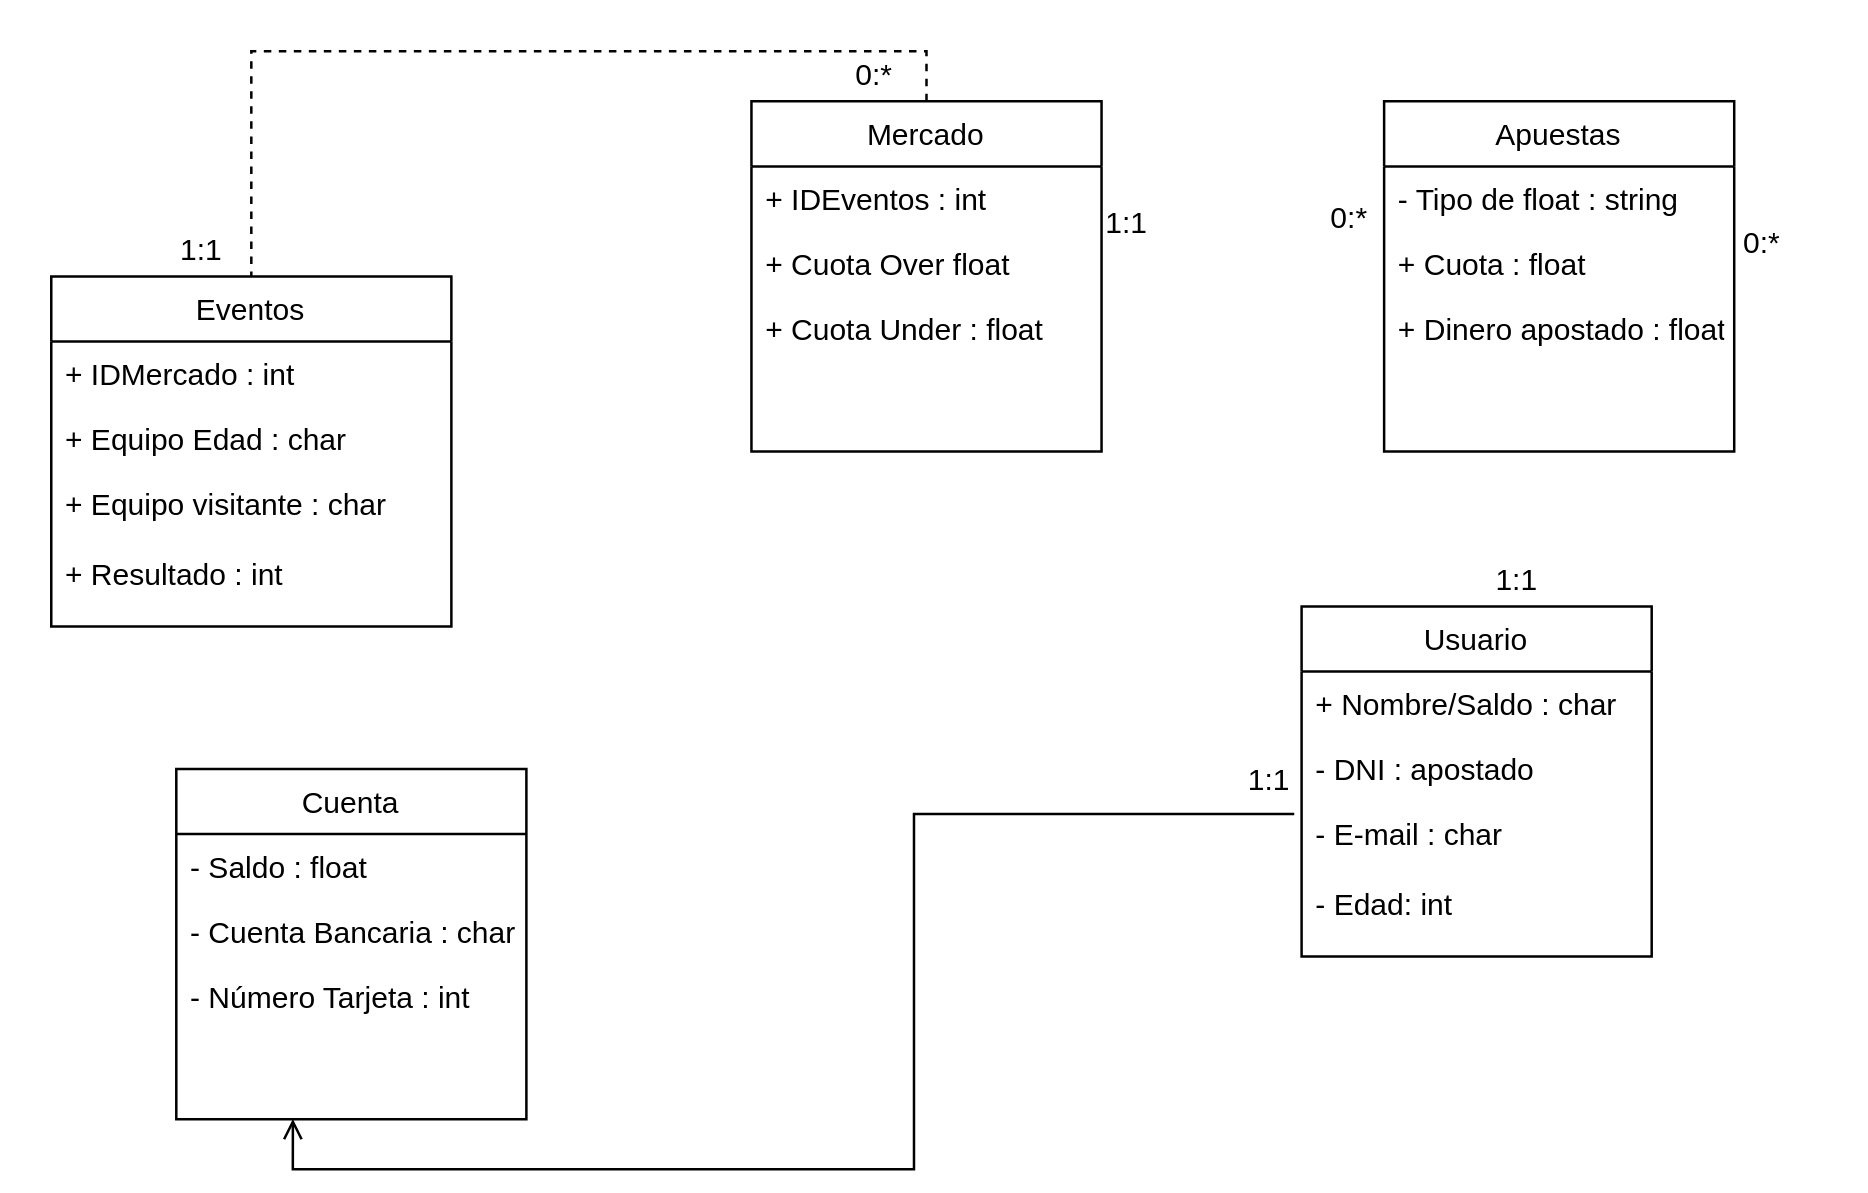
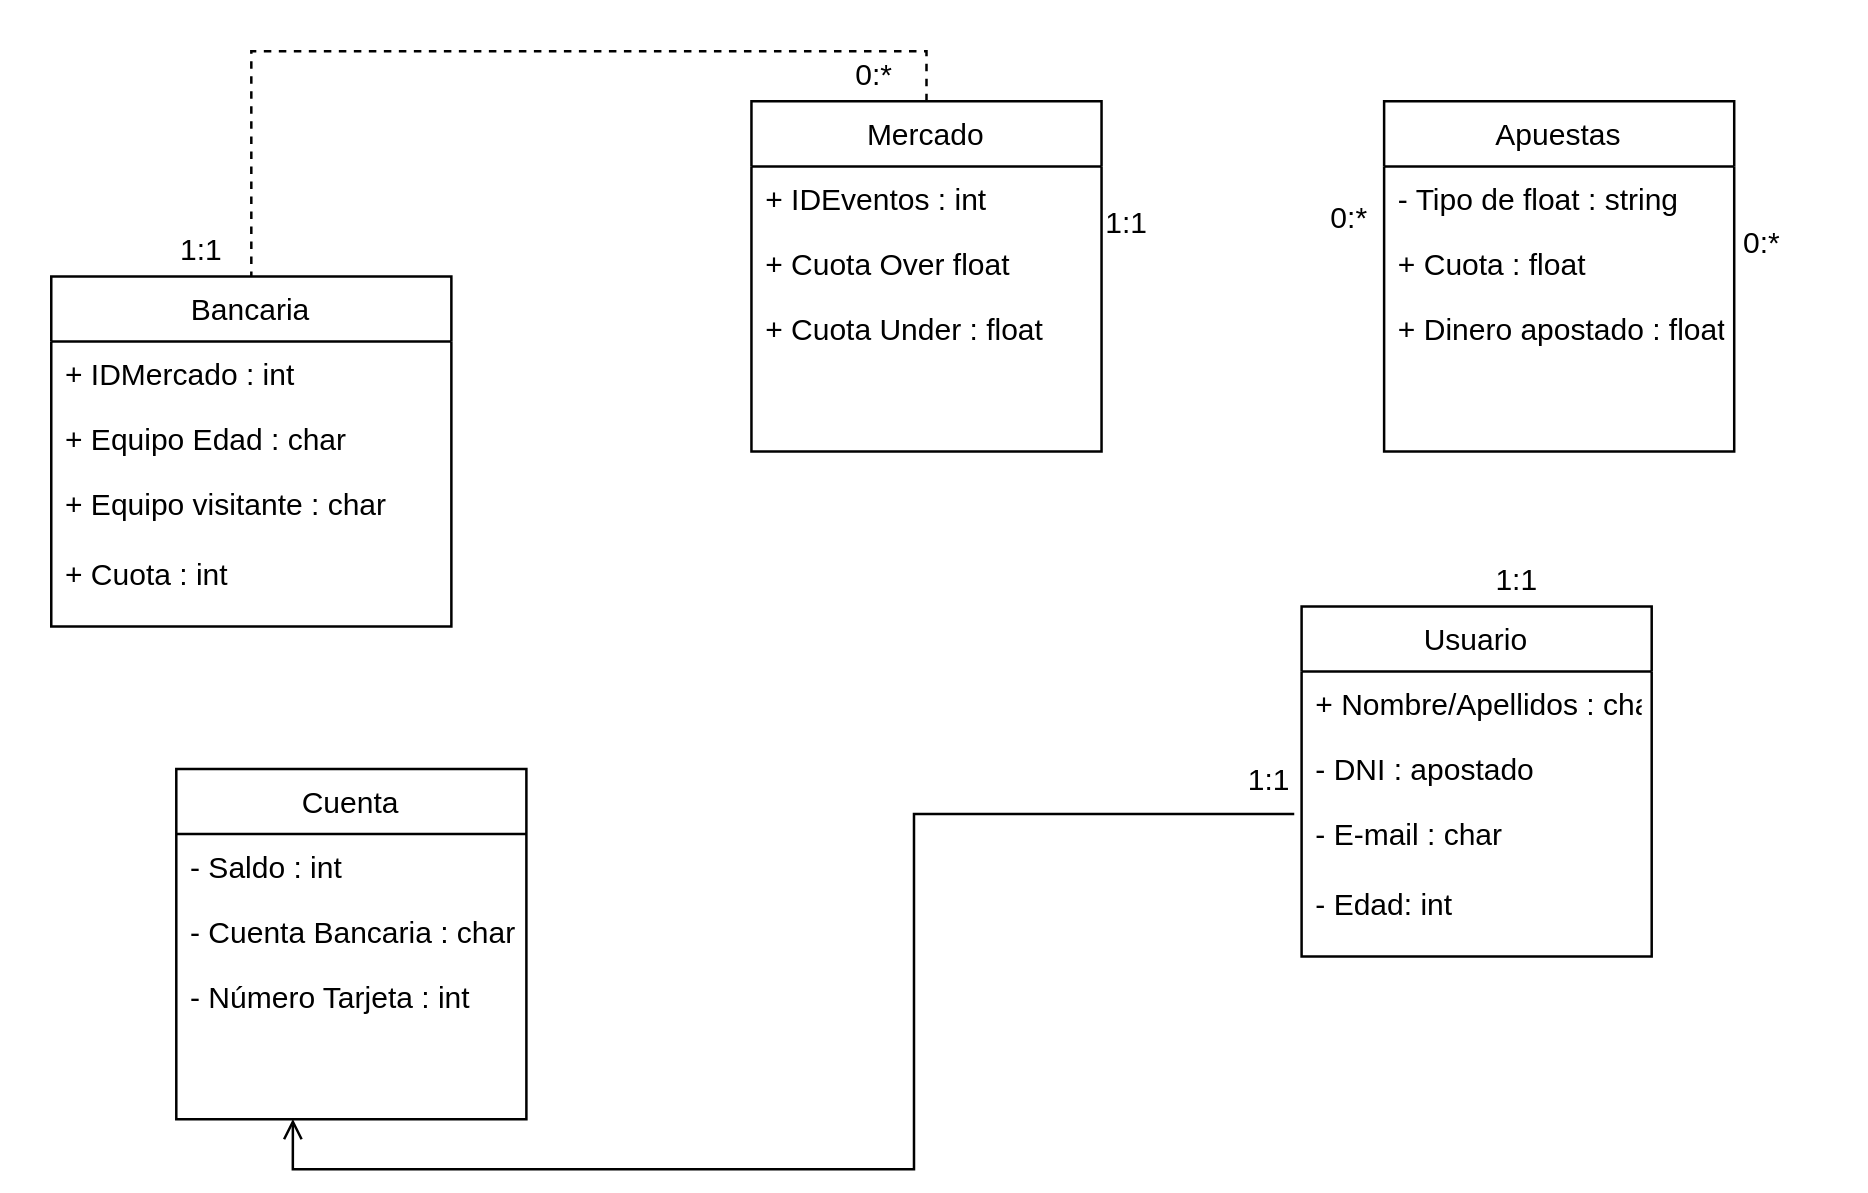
  <mxCell id="0" />
  <mxCell id="1" parent="0" />
  <mxCell id="2" style="edgeStyle=orthogonalEdgeStyle;rounded=0;orthogonalLoop=1;jettySize=auto;html=1;exitX=0.5;exitY=0;exitDx=0;exitDy=0;entryX=0.5;entryY=0;entryDx=0;entryDy=0;endArrow=none;endFill=0;dashed=1;" parent="1" source="3" target="7" edge="1"><mxGeometry relative="1" as="geometry" /></mxCell>
  <mxCell id="3" value="Mercado" style="swimlane;fontStyle=0;childLayout=stackLayout;horizontal=1;startSize=26;fillColor=none;horizontalStack=0;resizeParent=1;resizeParentMax=0;resizeLast=0;collapsible=1;marginBottom=0;" parent="1" vertex="1"><mxGeometry x="300" y="40" width="140" height="140" as="geometry" /></mxCell>
  <mxCell id="4" value="+ IDEventos : int" style="text;strokeColor=none;fillColor=none;align=left;verticalAlign=top;spacingLeft=4;spacingRight=4;overflow=hidden;rotatable=0;points=[[0,0.5],[1,0.5]];portConstraint=eastwest;" parent="3" vertex="1"><mxGeometry y="26" width="140" height="26" as="geometry" /></mxCell>
  <mxCell id="5" value="+ Cuota Over float" style="text;strokeColor=none;fillColor=none;align=left;verticalAlign=top;spacingLeft=4;spacingRight=4;overflow=hidden;rotatable=0;points=[[0,0.5],[1,0.5]];portConstraint=eastwest;" parent="3" vertex="1"><mxGeometry y="52" width="140" height="26" as="geometry" /></mxCell>
  <mxCell id="6" value="+ Cuota Under : float" style="text;strokeColor=none;fillColor=none;align=left;verticalAlign=top;spacingLeft=4;spacingRight=4;overflow=hidden;rotatable=0;points=[[0,0.5],[1,0.5]];portConstraint=eastwest;" parent="3" vertex="1"><mxGeometry y="78" width="140" height="62" as="geometry" /></mxCell>
- <mxCell id="7" value="Eventos" style="swimlane;fontStyle=0;childLayout=stackLayout;horizontal=1;startSize=26;fillColor=none;horizontalStack=0;resizeParent=1;resizeParentMax=0;resizeLast=0;collapsible=1;marginBottom=0;" parent="1" vertex="1"><mxGeometry x="20" y="110" width="160" height="140" as="geometry" /></mxCell>
+ <mxCell id="7" value="Bancaria" style="swimlane;fontStyle=0;childLayout=stackLayout;horizontal=1;startSize=26;fillColor=none;horizontalStack=0;resizeParent=1;resizeParentMax=0;resizeLast=0;collapsible=1;marginBottom=0;" parent="1" vertex="1"><mxGeometry x="20" y="110" width="160" height="140" as="geometry" /></mxCell>
  <mxCell id="8" value="+ IDMercado : int" style="text;strokeColor=none;fillColor=none;align=left;verticalAlign=top;spacingLeft=4;spacingRight=4;overflow=hidden;rotatable=0;points=[[0,0.5],[1,0.5]];portConstraint=eastwest;" parent="7" vertex="1"><mxGeometry y="26" width="160" height="26" as="geometry" /></mxCell>
  <mxCell id="9" value="+ Equipo Edad : char" style="text;strokeColor=none;fillColor=none;align=left;verticalAlign=top;spacingLeft=4;spacingRight=4;overflow=hidden;rotatable=0;points=[[0,0.5],[1,0.5]];portConstraint=eastwest;" parent="7" vertex="1"><mxGeometry y="52" width="160" height="26" as="geometry" /></mxCell>
- <mxCell id="10" value="+ Equipo visitante : char&#10;&#10;+ Resultado : int" style="text;strokeColor=none;fillColor=none;align=left;verticalAlign=top;spacingLeft=4;spacingRight=4;overflow=hidden;rotatable=0;points=[[0,0.5],[1,0.5]];portConstraint=eastwest;" parent="7" vertex="1"><mxGeometry y="78" width="160" height="62" as="geometry" /></mxCell>
+ <mxCell id="10" value="+ Equipo visitante : char&#10;&#10;+ Cuota : int" style="text;strokeColor=none;fillColor=none;align=left;verticalAlign=top;spacingLeft=4;spacingRight=4;overflow=hidden;rotatable=0;points=[[0,0.5],[1,0.5]];portConstraint=eastwest;" parent="7" vertex="1"><mxGeometry y="78" width="160" height="62" as="geometry" /></mxCell>
  <mxCell id="11" value="Apuestas" style="swimlane;fontStyle=0;childLayout=stackLayout;horizontal=1;startSize=26;fillColor=none;horizontalStack=0;resizeParent=1;resizeParentMax=0;resizeLast=0;collapsible=1;marginBottom=0;" parent="1" vertex="1"><mxGeometry x="553" y="40" width="140" height="140" as="geometry" /></mxCell>
  <mxCell id="12" value="- Tipo de float : string" style="text;strokeColor=none;fillColor=none;align=left;verticalAlign=top;spacingLeft=4;spacingRight=4;overflow=hidden;rotatable=0;points=[[0,0.5],[1,0.5]];portConstraint=eastwest;" parent="11" vertex="1"><mxGeometry y="26" width="140" height="26" as="geometry" /></mxCell>
  <mxCell id="13" value="+ Cuota : float" style="text;strokeColor=none;fillColor=none;align=left;verticalAlign=top;spacingLeft=4;spacingRight=4;overflow=hidden;rotatable=0;points=[[0,0.5],[1,0.5]];portConstraint=eastwest;" parent="11" vertex="1"><mxGeometry y="52" width="140" height="26" as="geometry" /></mxCell>
  <mxCell id="14" value="+ Dinero apostado : float" style="text;strokeColor=none;fillColor=none;align=left;verticalAlign=top;spacingLeft=4;spacingRight=4;overflow=hidden;rotatable=0;points=[[0,0.5],[1,0.5]];portConstraint=eastwest;" parent="11" vertex="1"><mxGeometry y="78" width="140" height="62" as="geometry" /></mxCell>
  <mxCell id="15" style="edgeStyle=orthogonalEdgeStyle;rounded=0;orthogonalLoop=1;jettySize=auto;html=1;exitX=-0.021;exitY=0.081;exitDx=0;exitDy=0;entryX=0.333;entryY=0.999;entryDx=0;entryDy=0;entryPerimeter=0;endArrow=open;endFill=0;exitPerimeter=0;" parent="1" source="19" target="23" edge="1"><mxGeometry relative="1" as="geometry" /></mxCell>
  <mxCell id="16" value="Usuario" style="swimlane;fontStyle=0;childLayout=stackLayout;horizontal=1;startSize=26;fillColor=none;horizontalStack=0;resizeParent=1;resizeParentMax=0;resizeLast=0;collapsible=1;marginBottom=0;" parent="1" vertex="1"><mxGeometry x="520" y="242" width="140" height="140" as="geometry" /></mxCell>
- <mxCell id="17" value="+ Nombre/Saldo : char" style="text;strokeColor=none;fillColor=none;align=left;verticalAlign=top;spacingLeft=4;spacingRight=4;overflow=hidden;rotatable=0;points=[[0,0.5],[1,0.5]];portConstraint=eastwest;" parent="16" vertex="1"><mxGeometry y="26" width="140" height="26" as="geometry" /></mxCell>
+ <mxCell id="17" value="+ Nombre/Apellidos : char" style="text;strokeColor=none;fillColor=none;align=left;verticalAlign=top;spacingLeft=4;spacingRight=4;overflow=hidden;rotatable=0;points=[[0,0.5],[1,0.5]];portConstraint=eastwest;" parent="16" vertex="1"><mxGeometry y="26" width="140" height="26" as="geometry" /></mxCell>
  <mxCell id="18" value="- DNI : apostado" style="text;strokeColor=none;fillColor=none;align=left;verticalAlign=top;spacingLeft=4;spacingRight=4;overflow=hidden;rotatable=0;points=[[0,0.5],[1,0.5]];portConstraint=eastwest;" parent="16" vertex="1"><mxGeometry y="52" width="140" height="26" as="geometry" /></mxCell>
  <mxCell id="19" value="- E-mail : char&#10;&#10;- Edad: int" style="text;strokeColor=none;fillColor=none;align=left;verticalAlign=top;spacingLeft=4;spacingRight=4;overflow=hidden;rotatable=0;points=[[0,0.5],[1,0.5]];portConstraint=eastwest;" parent="16" vertex="1"><mxGeometry y="78" width="140" height="62" as="geometry" /></mxCell>
  <mxCell id="20" value="Cuenta" style="swimlane;fontStyle=0;childLayout=stackLayout;horizontal=1;startSize=26;fillColor=none;horizontalStack=0;resizeParent=1;resizeParentMax=0;resizeLast=0;collapsible=1;marginBottom=0;" parent="1" vertex="1"><mxGeometry x="70" y="307" width="140" height="140" as="geometry" /></mxCell>
- <mxCell id="21" value="- Saldo : float" style="text;strokeColor=none;fillColor=none;align=left;verticalAlign=top;spacingLeft=4;spacingRight=4;overflow=hidden;rotatable=0;points=[[0,0.5],[1,0.5]];portConstraint=eastwest;" parent="20" vertex="1"><mxGeometry y="26" width="140" height="26" as="geometry" /></mxCell>
+ <mxCell id="21" value="- Saldo : int" style="text;strokeColor=none;fillColor=none;align=left;verticalAlign=top;spacingLeft=4;spacingRight=4;overflow=hidden;rotatable=0;points=[[0,0.5],[1,0.5]];portConstraint=eastwest;" parent="20" vertex="1"><mxGeometry y="26" width="140" height="26" as="geometry" /></mxCell>
  <mxCell id="22" value="- Cuenta Bancaria : char" style="text;strokeColor=none;fillColor=none;align=left;verticalAlign=top;spacingLeft=4;spacingRight=4;overflow=hidden;rotatable=0;points=[[0,0.5],[1,0.5]];portConstraint=eastwest;" parent="20" vertex="1"><mxGeometry y="52" width="140" height="26" as="geometry" /></mxCell>
  <mxCell id="23" value="- Número Tarjeta : int" style="text;strokeColor=none;fillColor=none;align=left;verticalAlign=top;spacingLeft=4;spacingRight=4;overflow=hidden;rotatable=0;points=[[0,0.5],[1,0.5]];portConstraint=eastwest;" parent="20" vertex="1"><mxGeometry y="78" width="140" height="62" as="geometry" /></mxCell>
  <mxCell id="24" value="1:1" style="text;html=1;resizable=0;points=[];autosize=1;align=left;verticalAlign=top;spacingTop=-4;" parent="1" vertex="1"><mxGeometry x="70" y="90" width="30" height="20" as="geometry" /></mxCell>
  <mxCell id="25" value="0:*" style="text;html=1;resizable=0;points=[];autosize=1;align=left;verticalAlign=top;spacingTop=-4;" parent="1" vertex="1"><mxGeometry x="340" y="20" width="30" height="20" as="geometry" /></mxCell>
  <mxCell id="26" value="1:1" style="text;html=1;resizable=0;points=[];autosize=1;align=left;verticalAlign=top;spacingTop=-4;" parent="1" vertex="1"><mxGeometry x="440" y="79" width="30" height="20" as="geometry" /></mxCell>
  <mxCell id="27" value="0:*" style="text;html=1;resizable=0;points=[];autosize=1;align=left;verticalAlign=top;spacingTop=-4;" parent="1" vertex="1"><mxGeometry x="530" y="76.5" width="30" height="20" as="geometry" /></mxCell>
  <mxCell id="28" value="0:*" style="text;html=1;resizable=0;points=[];autosize=1;align=left;verticalAlign=top;spacingTop=-4;" parent="1" vertex="1"><mxGeometry x="695" y="87" width="30" height="20" as="geometry" /></mxCell>
  <mxCell id="29" value="1:1" style="text;html=1;resizable=0;points=[];autosize=1;align=left;verticalAlign=top;spacingTop=-4;" parent="1" vertex="1"><mxGeometry x="497" y="302" width="30" height="20" as="geometry" /></mxCell>
  <mxCell id="30" value="1:1" style="text;html=1;resizable=0;points=[];autosize=1;align=left;verticalAlign=top;spacingTop=-4;" parent="1" vertex="1"><mxGeometry x="596" y="222" width="30" height="20" as="geometry" /></mxCell>
